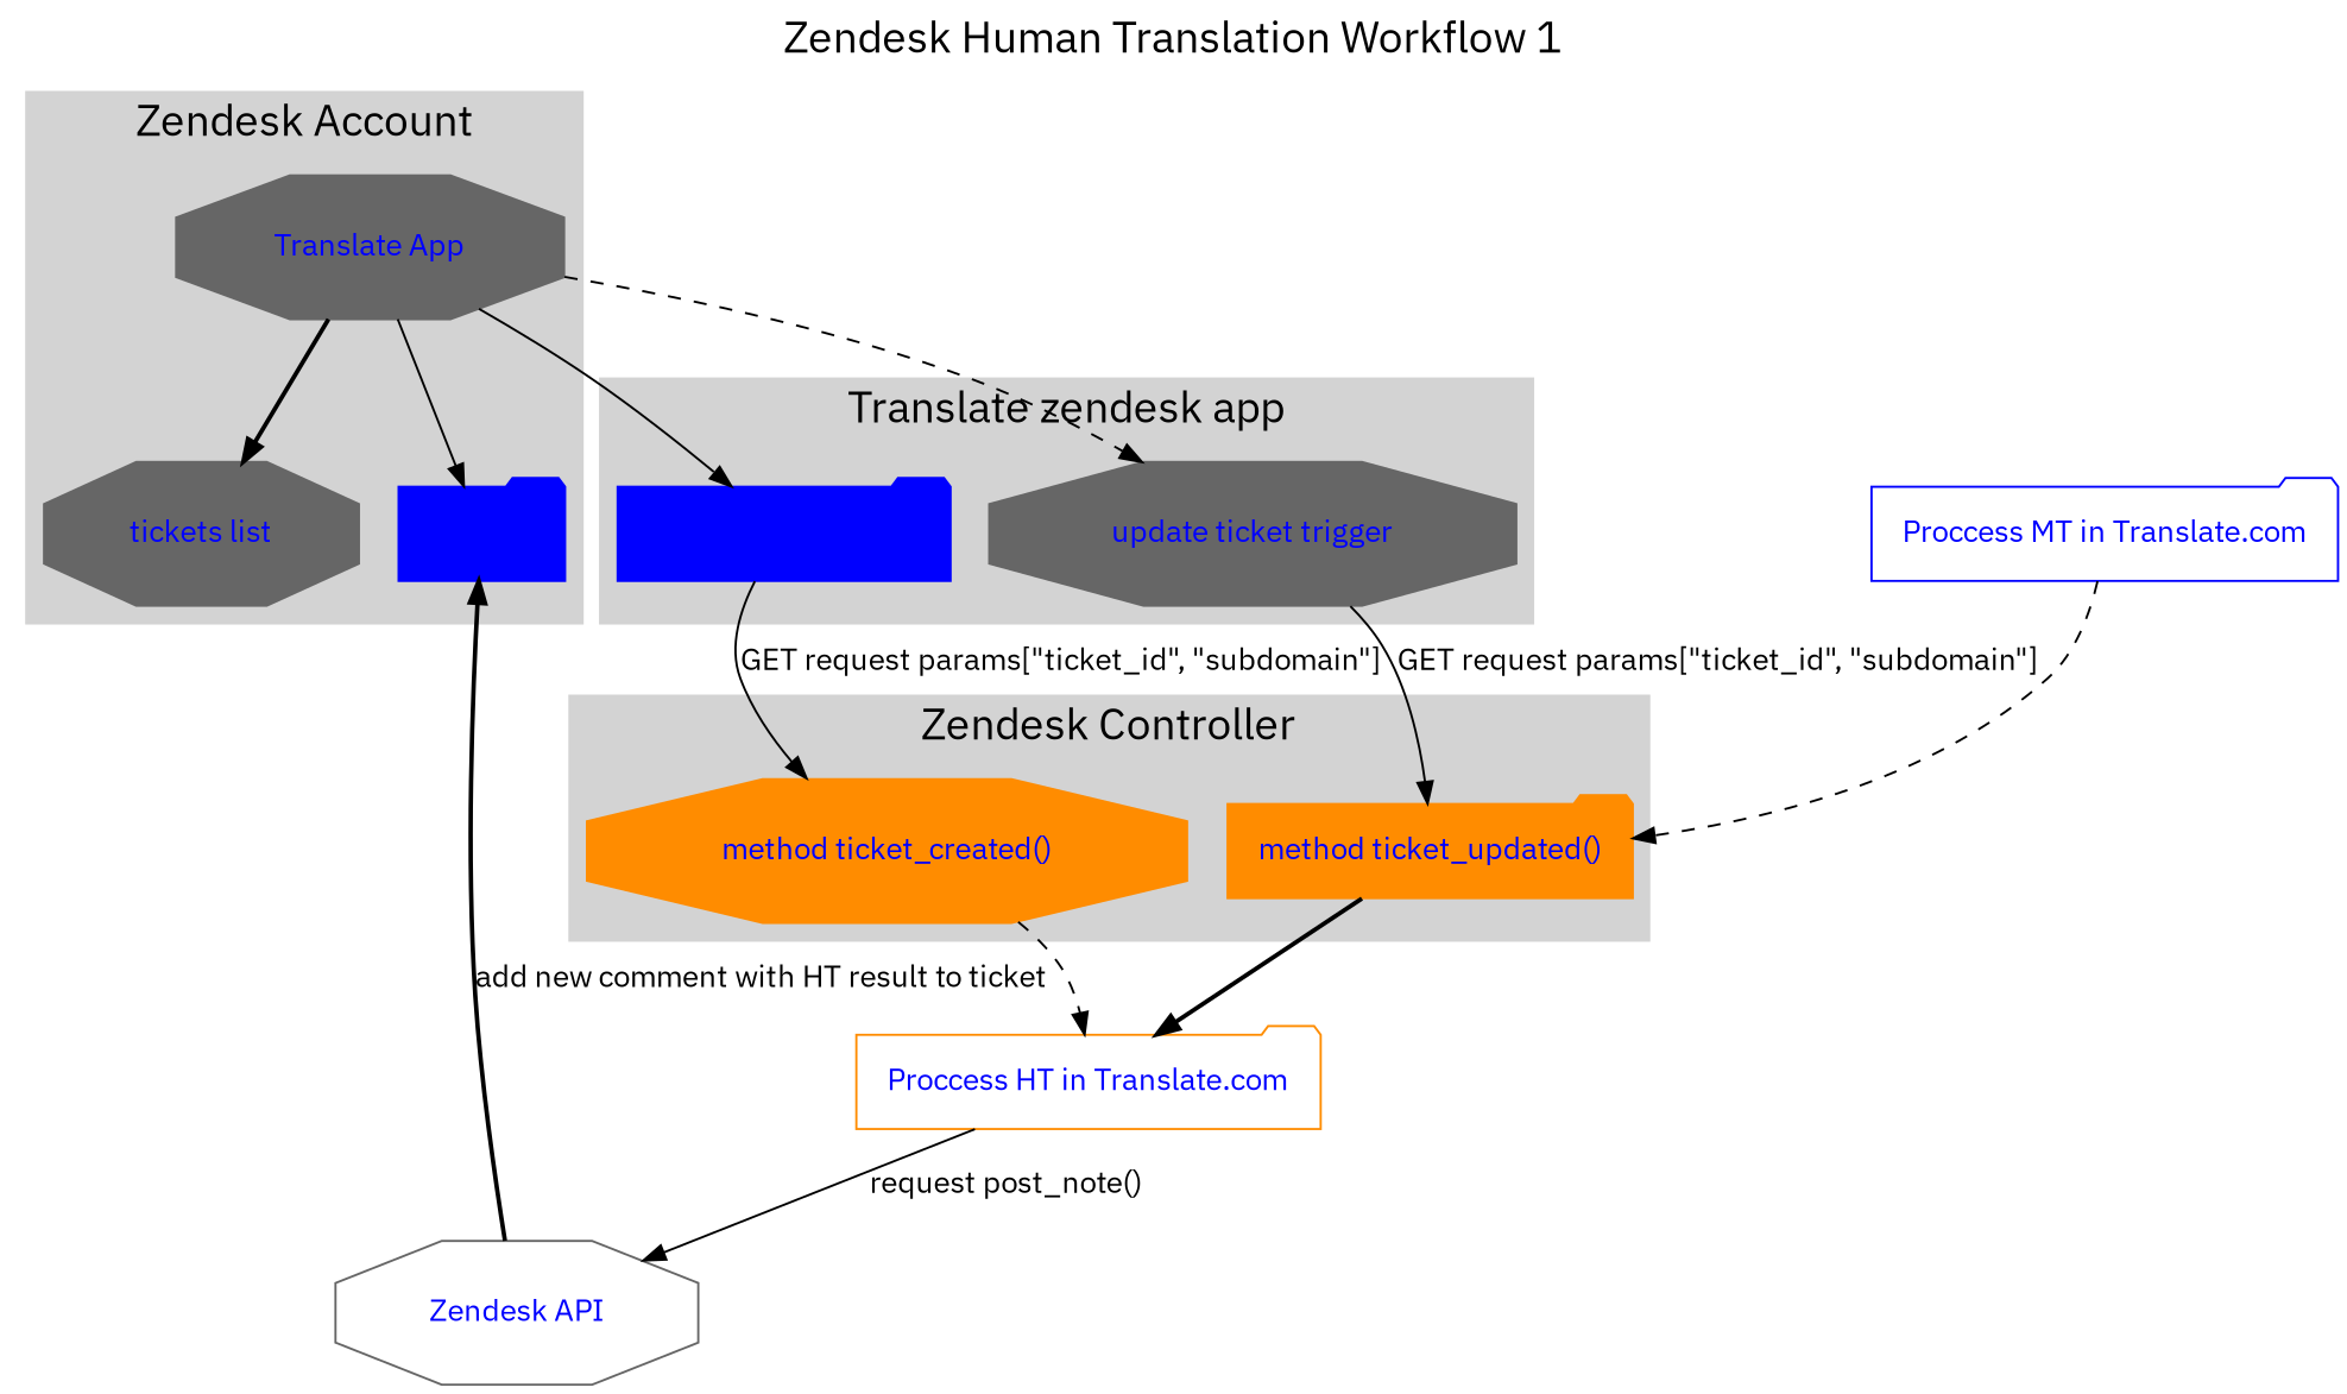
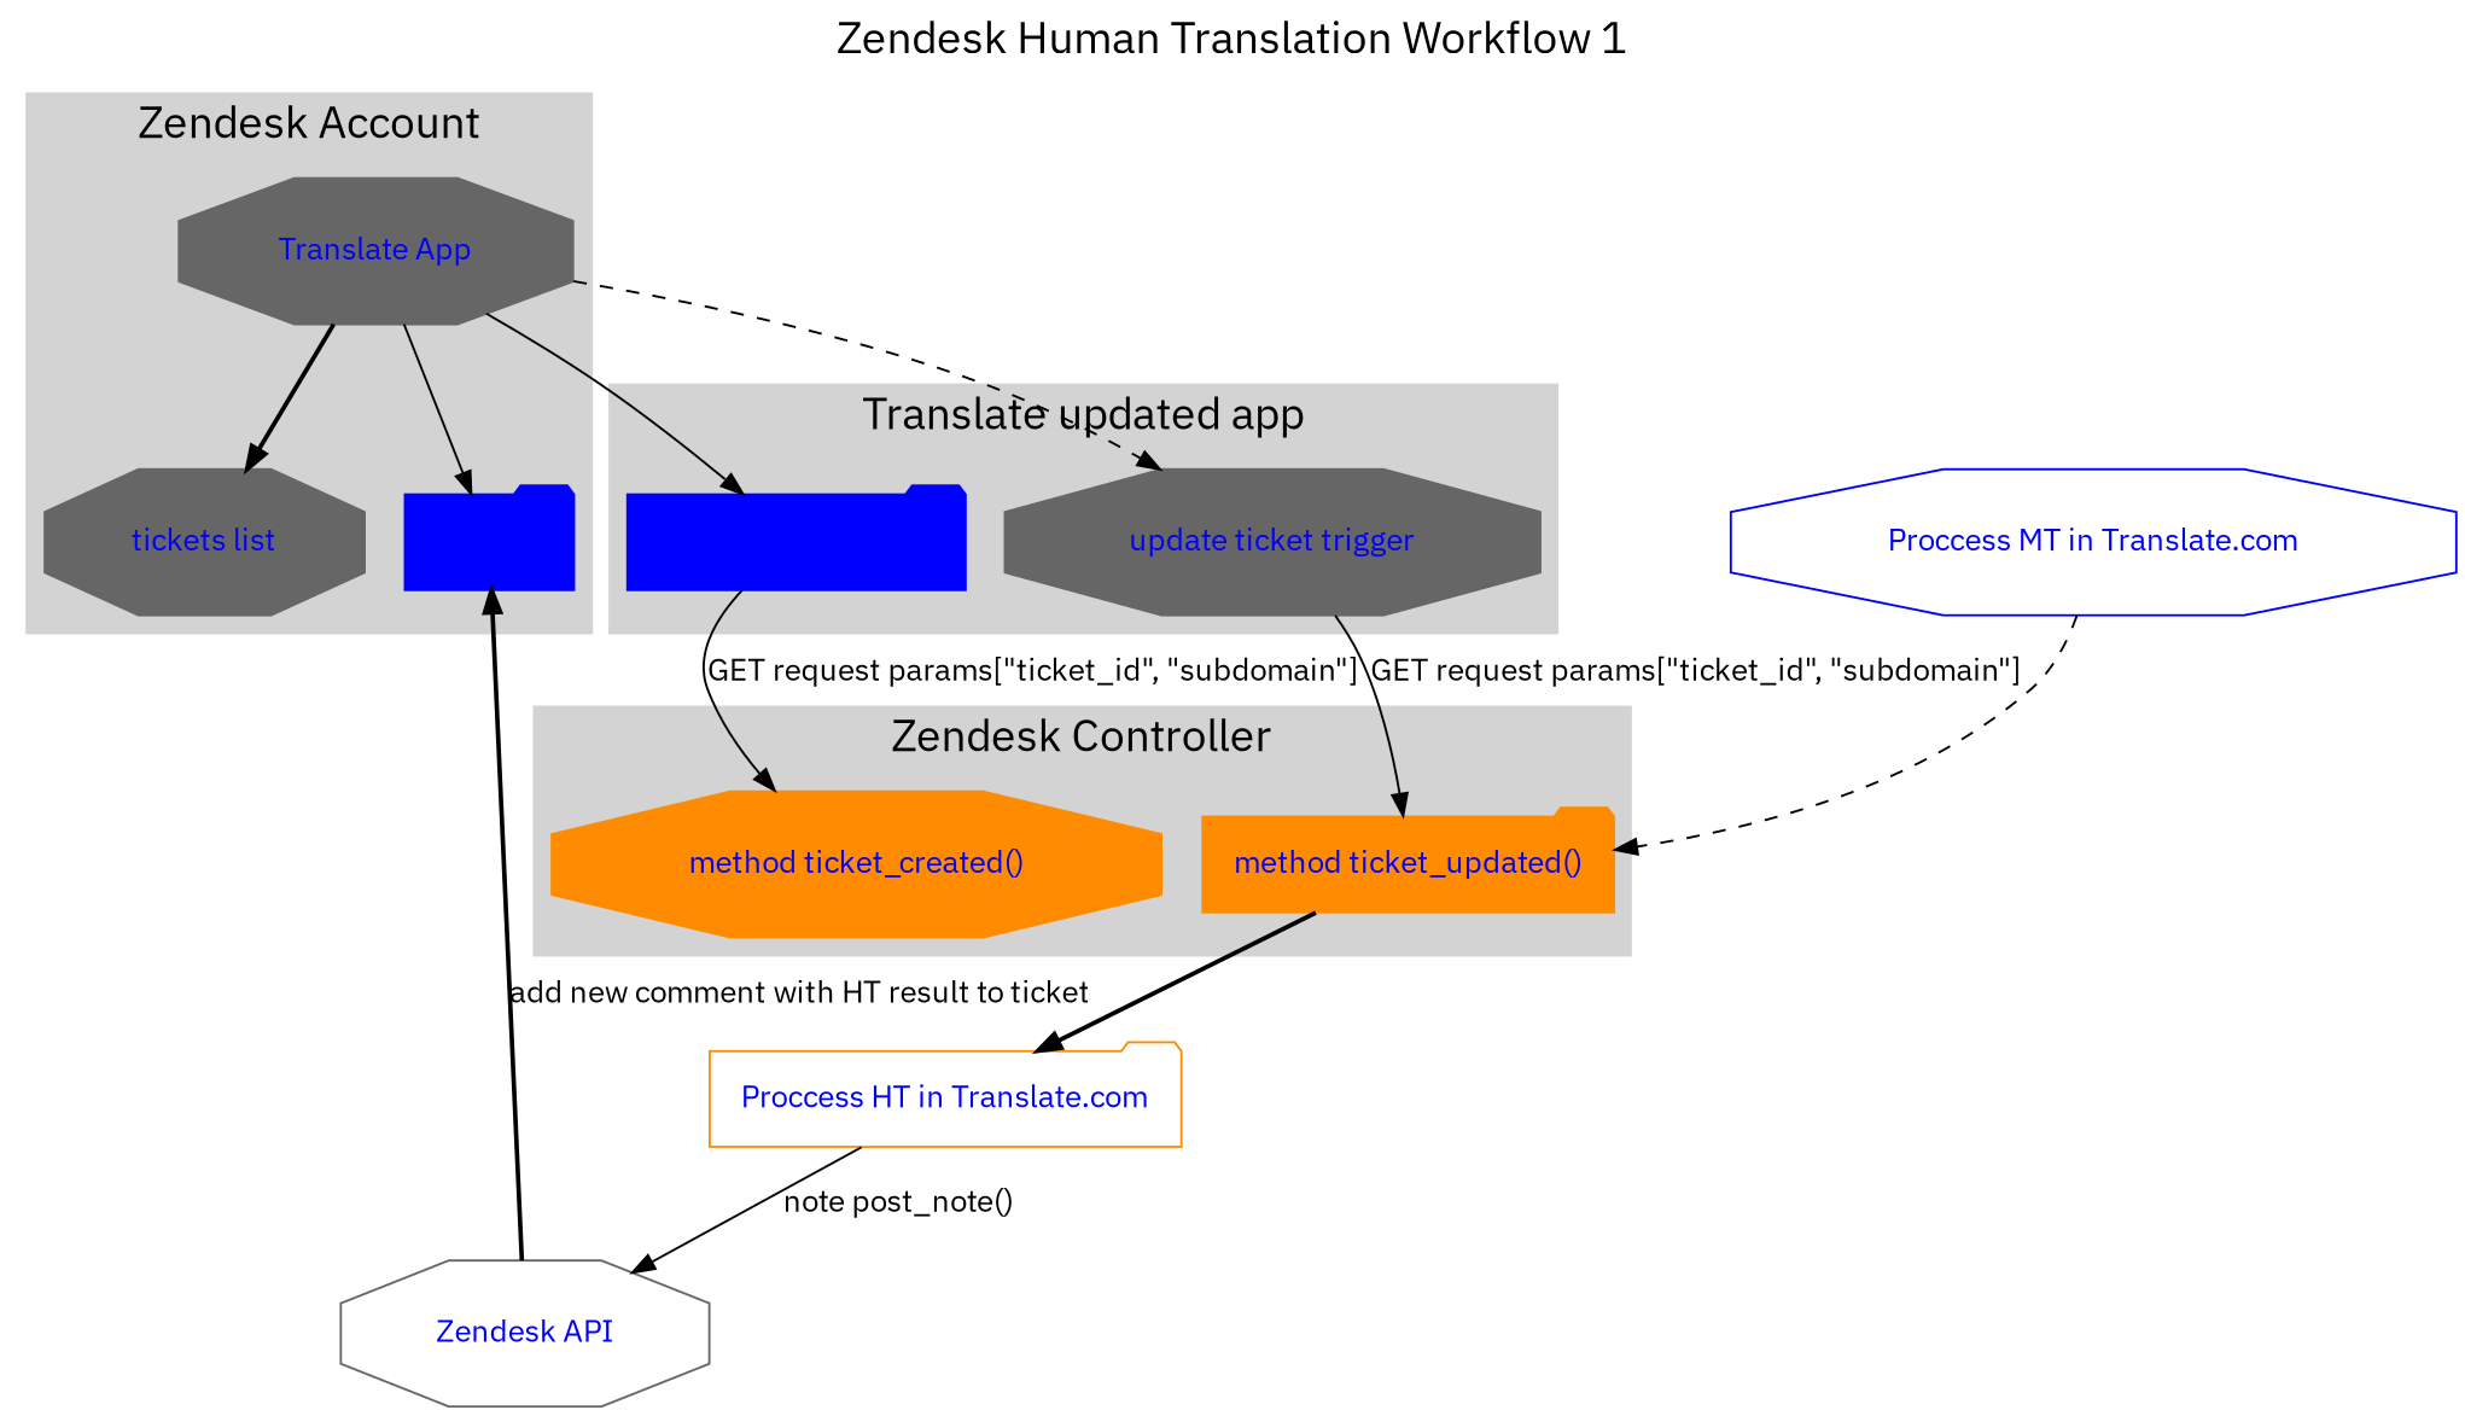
  digraph {
    fontname="IBM Plex Sans"
    fontsize=20
    label="Zendesk Human Translation Workflow 1"
    labelloc=t
    node [color=gray40 fontcolor=blue fontname="IBM Plex Sans" fontsize=14 margin=0.2 shape=octagon style=filled]
    edge [fontname="IBM Plex Sans" style=solid]
    "tickets list" [width=1]
    "n ticket" [color=blue shape=folder width=1]
    "Translate App" [width=1]
    "create ticket trigger" [color=blue shape=folder width=1]
    "update ticket trigger" [width=1]
    "method ticket_created()" [color=darkorange width=1]
    "method ticket_updated()" [color=darkorange shape=folder width=1]
    "Proccess HT in Translate.com" [color=darkorange shape=folder width=1 style=""]
    "Zendesk API" [width=1 style=""]
-   "Proccess MT in Translate.com" [color=blue shape=folder width=1 style=""]
+   "Proccess MT in Translate.com" [color=blue width=1 style=""]
    subgraph cluster_1 {
      color=lightgrey
      label="Zendesk Account"
      style=filled
      "tickets list"
      "n ticket"
      "Translate App"
    }
    subgraph cluster_2 {
      color=lightgrey
-     label="Translate zendesk app"
+     label="Translate updated app"
      style=filled
      "create ticket trigger"
      "update ticket trigger"
    }
    subgraph cluster_3 {
      color=lightgrey
      label="Zendesk Controller"
      style=filled
      "method ticket_created()"
      "method ticket_updated()"
    }
    "Translate App" -> "tickets list" [style=bold]
    "Translate App" -> "n ticket"
    "Translate App" -> "create ticket trigger"
    "Translate App" -> "update ticket trigger" [style=dashed]
    "create ticket trigger" -> "method ticket_created()" [label="GET request params[\"ticket_id\", \"subdomain\"]"]
    "update ticket trigger" -> "method ticket_updated()" [label="GET request params[\"ticket_id\", \"subdomain\"]"]
-   "method ticket_created()" -> "Proccess HT in Translate.com" [style=dashed]
    "method ticket_updated()" -> "Proccess HT in Translate.com" [style=bold]
-   "Proccess HT in Translate.com" -> "Zendesk API" [label="request post_note()"]
+   "Proccess HT in Translate.com" -> "Zendesk API" [label="note post_note()"]
    "Zendesk API" -> "n ticket" [label="add new comment with HT result to ticket" style=bold]
    "Proccess MT in Translate.com" -> "method ticket_updated()" [style=dashed]
  }
